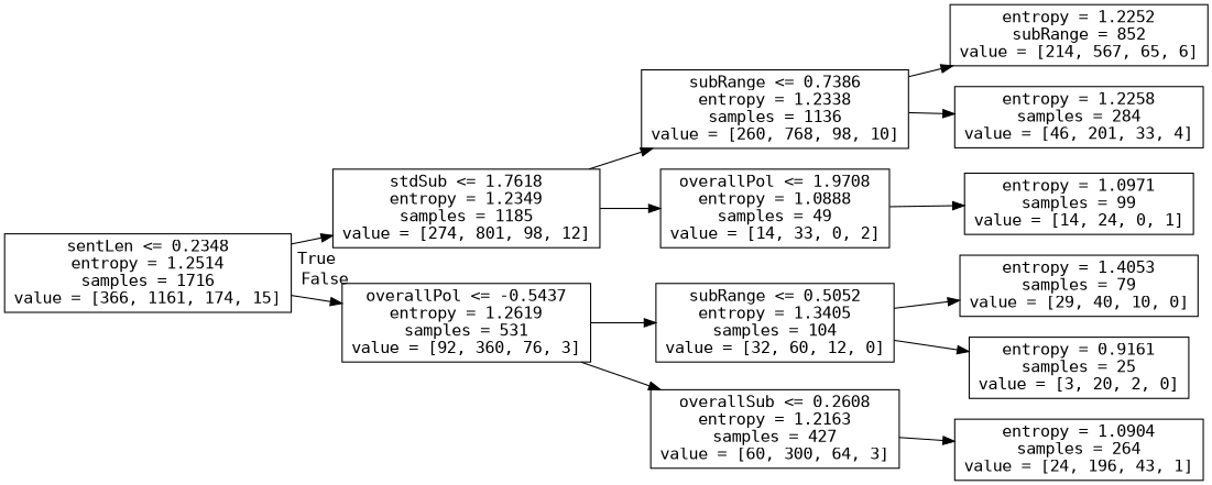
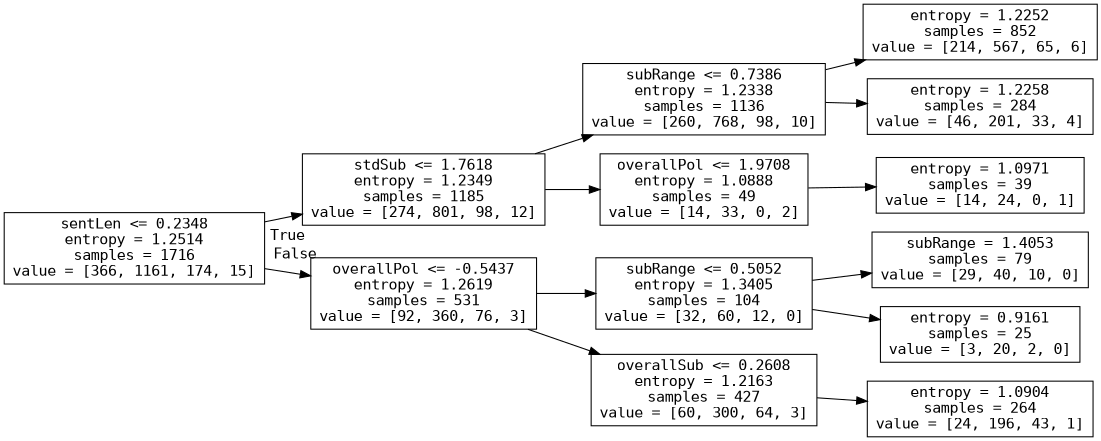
  digraph {
    fontname="DejaVu Sans Mono"
    rankdir=LR
    node [fontname="DejaVu Sans Mono" shape=box]
    edge [fontname="DejaVu Sans Mono"]
    n1 [label="sentLen <= 0.2348\nentropy = 1.2514\nsamples = 1716\nvalue = [366, 1161, 174, 15]"]
    n2 [label="stdSub <= 1.7618\nentropy = 1.2349\nsamples = 1185\nvalue = [274, 801, 98, 12]"]
    n3 [label="overallPol <= -0.5437\nentropy = 1.2619\nsamples = 531\nvalue = [92, 360, 76, 3]"]
    n4 [label="subRange <= 0.7386\nentropy = 1.2338\nsamples = 1136\nvalue = [260, 768, 98, 10]"]
    n5 [label="overallPol <= 1.9708\nentropy = 1.0888\nsamples = 49\nvalue = [14, 33, 0, 2]"]
    n6 [label="subRange <= 0.5052\nentropy = 1.3405\nsamples = 104\nvalue = [32, 60, 12, 0]"]
    n7 [label="overallSub <= 0.2608\nentropy = 1.2163\nsamples = 427\nvalue = [60, 300, 64, 3]"]
-   n8 [label="entropy = 1.2252\nsubRange = 852\nvalue = [214, 567, 65, 6]"]
+   n8 [label="entropy = 1.2252\nsamples = 852\nvalue = [214, 567, 65, 6]"]
    n9 [label="entropy = 1.2258\nsamples = 284\nvalue = [46, 201, 33, 4]"]
-   n10 [label="entropy = 1.0971\nsamples = 99\nvalue = [14, 24, 0, 1]"]
-   n11 [label="entropy = 1.4053\nsamples = 79\nvalue = [29, 40, 10, 0]"]
+   n10 [label="entropy = 1.0971\nsamples = 39\nvalue = [14, 24, 0, 1]"]
+   n11 [label="subRange = 1.4053\nsamples = 79\nvalue = [29, 40, 10, 0]"]
    n12 [label="entropy = 0.9161\nsamples = 25\nvalue = [3, 20, 2, 0]"]
    n13 [label="entropy = 1.0904\nsamples = 264\nvalue = [24, 196, 43, 1]"]
    n1 -> n2 [headlabel=True labelangle=45 labeldistance=2.5]
    n1 -> n3 [headlabel=False labelangle=-45 labeldistance=2.5]
    n2 -> n4
    n2 -> n5
    n3 -> n6
    n3 -> n7
    n4 -> n8
    n4 -> n9
    n5 -> n10
    n6 -> n11
    n6 -> n12
    n7 -> n13
  }
